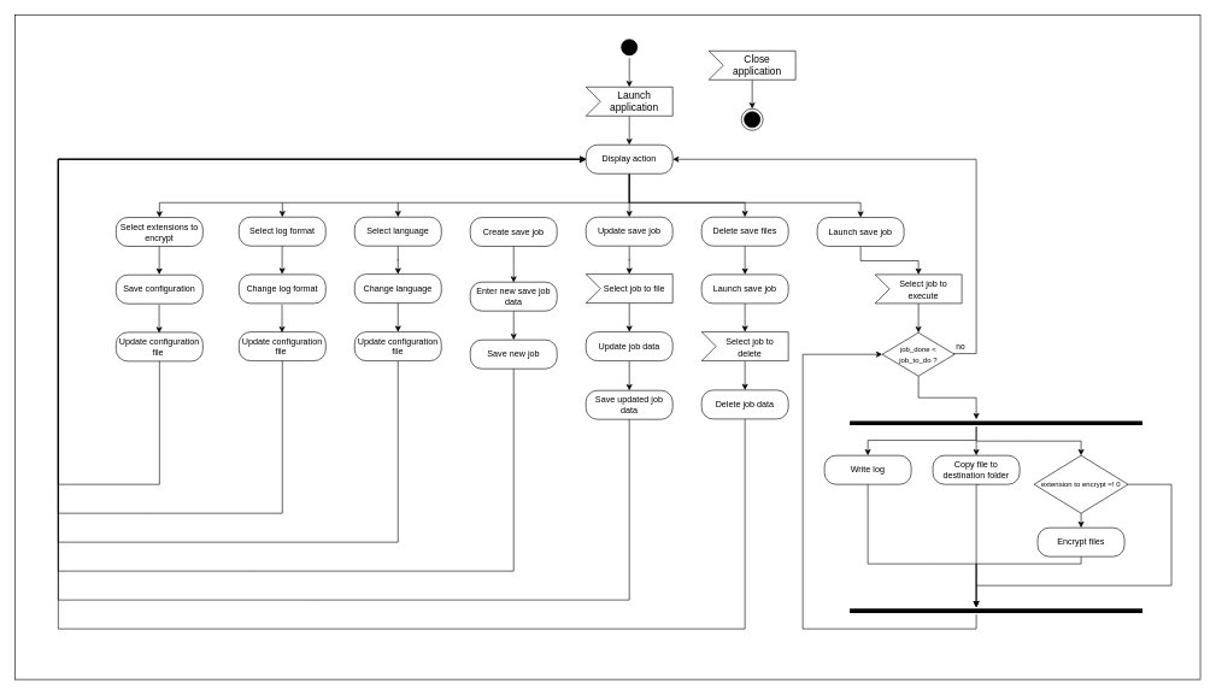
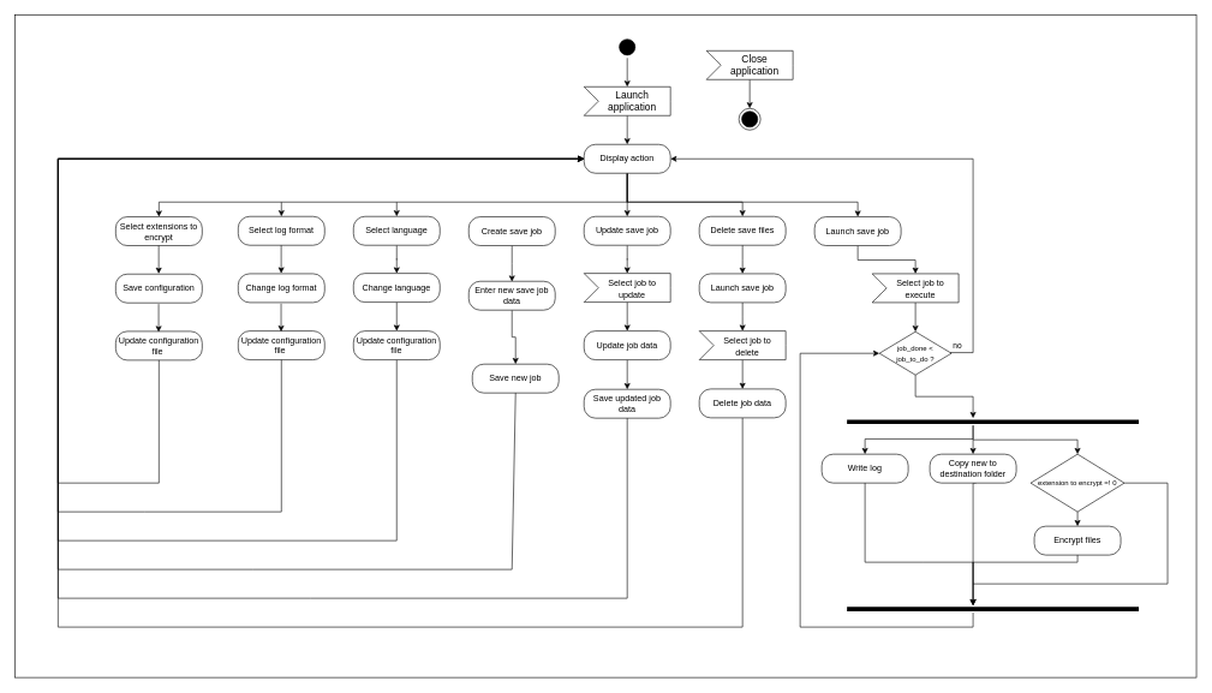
  <mxCell id="0" />
  <mxCell id="1" parent="0" />
  <mxCell id="2" value="" style="rounded=0;whiteSpace=wrap;html=1;" parent="1" vertex="1"><mxGeometry x="20" y="20" width="1640" height="920" as="geometry" /></mxCell>
  <mxCell id="3" style="edgeStyle=orthogonalEdgeStyle;rounded=0;orthogonalLoop=1;jettySize=auto;html=1;" parent="1" source="4" target="27" edge="1"><mxGeometry relative="1" as="geometry" /></mxCell>
  <mxCell id="4" value="" style="ellipse;html=1;shape=startState;fillColor=#000000;strokeColor=#000000;" parent="1" vertex="1"><mxGeometry x="855" y="50" width="30" height="30" as="geometry" /></mxCell>
  <mxCell id="5" value="" style="ellipse;html=1;shape=endState;fillColor=#000000;strokeColor=#000000;" parent="1" vertex="1"><mxGeometry x="1025" y="150" width="30" height="30" as="geometry" /></mxCell>
  <mxCell id="6" style="edgeStyle=orthogonalEdgeStyle;rounded=0;orthogonalLoop=1;jettySize=auto;html=1;entryX=0.5;entryY=0;entryDx=0;entryDy=0;" parent="1" target="16" edge="1"><mxGeometry relative="1" as="geometry"><mxPoint x="870" y="240" as="sourcePoint" /><Array as="points"><mxPoint x="870" y="280" /><mxPoint x="550" y="280" /></Array></mxGeometry></mxCell>
  <mxCell id="7" style="edgeStyle=orthogonalEdgeStyle;rounded=0;orthogonalLoop=1;jettySize=auto;html=1;exitX=0.5;exitY=1;exitDx=0;exitDy=0;" parent="1" source="10" target="12" edge="1"><mxGeometry relative="1" as="geometry"><mxPoint x="870" y="280" as="sourcePoint" /></mxGeometry></mxCell>
  <mxCell id="8" style="edgeStyle=orthogonalEdgeStyle;rounded=0;orthogonalLoop=1;jettySize=auto;html=1;exitX=0.5;exitY=1;exitDx=0;exitDy=0;" parent="1" source="10" target="17" edge="1"><mxGeometry relative="1" as="geometry"><mxPoint x="870" y="280" as="sourcePoint" /><Array as="points"><mxPoint x="870" y="280" /><mxPoint x="1030" y="280" /></Array></mxGeometry></mxCell>
  <mxCell id="9" style="edgeStyle=orthogonalEdgeStyle;rounded=0;orthogonalLoop=1;jettySize=auto;html=1;exitX=0.5;exitY=1;exitDx=0;exitDy=0;" parent="1" source="10" target="19" edge="1"><mxGeometry relative="1" as="geometry"><mxPoint x="870" y="280" as="sourcePoint" /><Array as="points"><mxPoint x="870" y="280" /><mxPoint x="1190" y="280" /></Array></mxGeometry></mxCell>
  <mxCell id="10" value="Display action" style="rounded=1;whiteSpace=wrap;html=1;arcSize=40;fontColor=#000000;fillColor=#ffffff;strokeColor=#000000;" parent="1" vertex="1"><mxGeometry x="810" y="200" width="120" height="40" as="geometry" /></mxCell>
  <mxCell id="11" value="" style="edgeStyle=orthogonalEdgeStyle;rounded=0;orthogonalLoop=1;jettySize=auto;html=1;" parent="1" source="12" target="53" edge="1"><mxGeometry relative="1" as="geometry" /></mxCell>
  <mxCell id="12" value="Update save job" style="rounded=1;whiteSpace=wrap;html=1;arcSize=40;fontColor=#000000;fillColor=#ffffff;strokeColor=#000000;" parent="1" vertex="1"><mxGeometry x="810" y="300" width="120" height="40" as="geometry" /></mxCell>
  <mxCell id="13" style="edgeStyle=orthogonalEdgeStyle;rounded=0;orthogonalLoop=1;jettySize=auto;html=1;" parent="1" source="14" edge="1"><mxGeometry relative="1" as="geometry"><mxPoint x="710" y="390.5" as="targetPoint" /></mxGeometry></mxCell>
  <mxCell id="14" value="Create save job" style="rounded=1;whiteSpace=wrap;html=1;arcSize=40;fontColor=#000000;fillColor=#ffffff;strokeColor=#000000;" parent="1" vertex="1"><mxGeometry x="650" y="300.5" width="120" height="40" as="geometry" /></mxCell>
  <mxCell id="15" style="edgeStyle=orthogonalEdgeStyle;rounded=0;orthogonalLoop=1;jettySize=auto;html=1;strokeColor=#000000;" parent="1" source="16" target="23" edge="1"><mxGeometry relative="1" as="geometry" /></mxCell>
  <mxCell id="16" value="Select language" style="rounded=1;whiteSpace=wrap;html=1;arcSize=40;fontColor=#000000;fillColor=#ffffff;strokeColor=#000000;" parent="1" vertex="1"><mxGeometry x="490" y="300" width="120" height="40" as="geometry" /></mxCell>
  <mxCell id="17" value="Delete save files" style="rounded=1;whiteSpace=wrap;html=1;arcSize=40;fontColor=#000000;fillColor=#ffffff;strokeColor=#000000;" parent="1" vertex="1"><mxGeometry x="970" y="300" width="120" height="40" as="geometry" /></mxCell>
  <mxCell id="18" value="" style="edgeStyle=orthogonalEdgeStyle;rounded=0;orthogonalLoop=1;jettySize=auto;html=1;" parent="1" source="19" target="55" edge="1"><mxGeometry relative="1" as="geometry" /></mxCell>
  <mxCell id="19" value="Launch save job" style="rounded=1;whiteSpace=wrap;html=1;arcSize=40;fontColor=#000000;fillColor=#ffffff;strokeColor=#000000;" parent="1" vertex="1"><mxGeometry x="1130" y="300.5" width="120" height="40" as="geometry" /></mxCell>
  <mxCell id="20" style="edgeStyle=orthogonalEdgeStyle;rounded=0;orthogonalLoop=1;jettySize=auto;html=1;strokeColor=#000000;" parent="1" source="21" target="5" edge="1"><mxGeometry relative="1" as="geometry" /></mxCell>
  <mxCell id="21" value="Close application" style="html=1;shape=mxgraph.infographic.ribbonSimple;notch1=20;notch2=0;align=center;verticalAlign=middle;fontSize=14;fontStyle=0;fillColor=#FFFFFF;flipH=0;spacingRight=0;spacingLeft=14;whiteSpace=wrap;strokeColor=#000000;" parent="1" vertex="1"><mxGeometry x="980" y="70" width="120" height="40" as="geometry" /></mxCell>
  <mxCell id="22" value="" style="edgeStyle=orthogonalEdgeStyle;rounded=0;orthogonalLoop=1;jettySize=auto;html=1;strokeColor=#000000;" parent="1" source="23" target="25" edge="1"><mxGeometry relative="1" as="geometry" /></mxCell>
  <mxCell id="23" value="Change language" style="rounded=1;whiteSpace=wrap;html=1;arcSize=40;fontColor=#000000;fillColor=#ffffff;strokeColor=#000000;" parent="1" vertex="1"><mxGeometry x="490" y="379" width="120" height="40" as="geometry" /></mxCell>
  <mxCell id="24" style="edgeStyle=orthogonalEdgeStyle;rounded=0;orthogonalLoop=1;jettySize=auto;html=1;entryX=0;entryY=0.5;entryDx=0;entryDy=0;strokeColor=#000000;exitX=0.5;exitY=1;exitDx=0;exitDy=0;" parent="1" source="25" target="10" edge="1"><mxGeometry relative="1" as="geometry"><Array as="points"><mxPoint x="550" y="750" /><mxPoint x="80" y="750" /><mxPoint x="80" y="220" /></Array></mxGeometry></mxCell>
  <mxCell id="25" value="Update configuration file" style="rounded=1;whiteSpace=wrap;html=1;arcSize=40;fontColor=#000000;fillColor=#ffffff;strokeColor=#000000;" parent="1" vertex="1"><mxGeometry x="490" y="459" width="120" height="40" as="geometry" /></mxCell>
  <mxCell id="26" style="edgeStyle=orthogonalEdgeStyle;rounded=0;orthogonalLoop=1;jettySize=auto;html=1;" parent="1" source="27" target="10" edge="1"><mxGeometry relative="1" as="geometry" /></mxCell>
  <mxCell id="27" value="Launch application" style="html=1;shape=mxgraph.infographic.ribbonSimple;notch1=20;notch2=0;align=center;verticalAlign=middle;fontSize=14;fontStyle=0;fillColor=#FFFFFF;flipH=0;spacingRight=0;spacingLeft=14;whiteSpace=wrap;strokeColor=#000000;" parent="1" vertex="1"><mxGeometry x="810" y="120" width="120" height="40" as="geometry" /></mxCell>
  <mxCell id="28" style="edgeStyle=orthogonalEdgeStyle;rounded=0;orthogonalLoop=1;jettySize=auto;html=1;" parent="1" source="29" target="48" edge="1"><mxGeometry relative="1" as="geometry"><Array as="points"><mxPoint x="1270" y="550" /><mxPoint x="1350" y="550" /></Array></mxGeometry></mxCell>
  <mxCell id="29" value="&lt;font style=&quot;font-size: 10px;&quot;&gt;job_done &amp;lt;&lt;br&gt;job_to_do ?&lt;/font&gt;" style="rhombus;whiteSpace=wrap;html=1;fontColor=#000000;fillColor=#ffffff;strokeColor=#000000;" parent="1" vertex="1"><mxGeometry x="1220" y="460" width="100" height="60" as="geometry" /></mxCell>
  <mxCell id="30" value="no" style="edgeStyle=orthogonalEdgeStyle;rounded=0;orthogonalLoop=1;jettySize=auto;html=1;entryX=1;entryY=0.5;entryDx=0;entryDy=0;" parent="1" source="29" target="10" edge="1"><mxGeometry x="-0.972" y="9" relative="1" as="geometry"><mxPoint x="1300" y="449" as="targetPoint" /><Array as="points"><mxPoint x="1350" y="489" /><mxPoint x="1350" y="220" /></Array><mxPoint as="offset" /></mxGeometry></mxCell>
  <mxCell id="31" style="edgeStyle=orthogonalEdgeStyle;rounded=0;orthogonalLoop=1;jettySize=auto;html=1;" parent="1" edge="1"><mxGeometry relative="1" as="geometry"><mxPoint x="1354.25" y="670" as="sourcePoint" /><mxPoint x="1350" y="840" as="targetPoint" /><Array as="points"><mxPoint x="1350" y="670" /><mxPoint x="1350" y="830" /></Array></mxGeometry></mxCell>
- <mxCell id="32" value="Copy file to destination folder" style="rounded=1;whiteSpace=wrap;html=1;arcSize=40;fontColor=#000000;fillColor=#ffffff;strokeColor=#000000;" parent="1" vertex="1"><mxGeometry x="1290" y="630" width="120" height="40" as="geometry" /></mxCell>
+ <mxCell id="32" value="Copy new to destination folder" style="rounded=1;whiteSpace=wrap;html=1;arcSize=40;fontColor=#000000;fillColor=#ffffff;strokeColor=#000000;" parent="1" vertex="1"><mxGeometry x="1290" y="630" width="120" height="40" as="geometry" /></mxCell>
  <mxCell id="33" value="Write log" style="rounded=1;whiteSpace=wrap;html=1;arcSize=40;fontColor=#000000;fillColor=#ffffff;strokeColor=#000000;" parent="1" vertex="1"><mxGeometry x="1140" y="630" width="120" height="40" as="geometry" /></mxCell>
  <mxCell id="34" style="edgeStyle=orthogonalEdgeStyle;rounded=0;orthogonalLoop=1;jettySize=auto;html=1;" parent="1" source="35" target="36" edge="1"><mxGeometry relative="1" as="geometry" /></mxCell>
  <mxCell id="35" value="Enter new save job data" style="rounded=1;whiteSpace=wrap;html=1;arcSize=40;fontColor=#000000;fillColor=#ffffff;strokeColor=#000000;" parent="1" vertex="1"><mxGeometry x="650" y="390" width="120" height="40" as="geometry" /></mxCell>
- <mxCell id="36" value="Save new job" style="rounded=1;whiteSpace=wrap;html=1;arcSize=40;fontColor=#000000;fillColor=#ffffff;strokeColor=#000000;" parent="1" vertex="1"><mxGeometry x="650" y="470" width="120" height="40" as="geometry" /></mxCell>
+ <mxCell id="36" value="Save new job" style="rounded=1;whiteSpace=wrap;html=1;arcSize=40;fontColor=#000000;fillColor=#ffffff;strokeColor=#000000;" parent="1" vertex="1"><mxGeometry x="655" y="505" width="120" height="40" as="geometry" /></mxCell>
  <mxCell id="37" value="" style="edgeStyle=orthogonalEdgeStyle;rounded=0;orthogonalLoop=1;jettySize=auto;html=1;" parent="1" source="38" target="52" edge="1"><mxGeometry relative="1" as="geometry" /></mxCell>
  <mxCell id="38" value="Launch save job" style="rounded=1;whiteSpace=wrap;html=1;arcSize=40;fontColor=#000000;fillColor=#ffffff;strokeColor=#000000;" parent="1" vertex="1"><mxGeometry x="970" y="379.5" width="120" height="40" as="geometry" /></mxCell>
  <mxCell id="39" style="edgeStyle=orthogonalEdgeStyle;rounded=0;orthogonalLoop=1;jettySize=auto;html=1;entryX=0.5;entryY=0;entryDx=0;entryDy=0;exitX=0;exitY=0;exitDx=60;exitDy=40;exitPerimeter=0;" parent="1" source="53" target="41" edge="1"><mxGeometry relative="1" as="geometry"><mxPoint x="870" y="419" as="sourcePoint" /></mxGeometry></mxCell>
  <mxCell id="40" style="edgeStyle=orthogonalEdgeStyle;rounded=0;orthogonalLoop=1;jettySize=auto;html=1;" parent="1" source="41" target="42" edge="1"><mxGeometry relative="1" as="geometry" /></mxCell>
  <mxCell id="41" value="Update job data" style="rounded=1;whiteSpace=wrap;html=1;arcSize=40;fontColor=#000000;fillColor=#ffffff;strokeColor=#000000;" parent="1" vertex="1"><mxGeometry x="810" y="459" width="120" height="40" as="geometry" /></mxCell>
  <mxCell id="42" value="Save updated job data" style="rounded=1;whiteSpace=wrap;html=1;arcSize=40;fontColor=#000000;fillColor=#ffffff;strokeColor=#000000;" parent="1" vertex="1"><mxGeometry x="810" y="540" width="120" height="40" as="geometry" /></mxCell>
  <mxCell id="43" style="edgeStyle=orthogonalEdgeStyle;rounded=0;orthogonalLoop=1;jettySize=auto;html=1;entryX=0.5;entryY=0;entryDx=0;entryDy=0;" parent="1" source="17" target="38" edge="1"><mxGeometry relative="1" as="geometry"><mxPoint x="1030" y="370" as="targetPoint" /></mxGeometry></mxCell>
  <mxCell id="44" style="edgeStyle=orthogonalEdgeStyle;rounded=0;orthogonalLoop=1;jettySize=auto;html=1;entryX=0;entryY=0.5;entryDx=0;entryDy=0;" parent="1" source="45" target="10" edge="1"><mxGeometry relative="1" as="geometry"><Array as="points"><mxPoint x="1030" y="870" /><mxPoint x="80" y="870" /><mxPoint x="80" y="220" /></Array></mxGeometry></mxCell>
  <mxCell id="45" value="Delete job data" style="rounded=1;whiteSpace=wrap;html=1;arcSize=40;fontColor=#000000;fillColor=#ffffff;strokeColor=#000000;" parent="1" vertex="1"><mxGeometry x="970" y="539.5" width="120" height="40" as="geometry" /></mxCell>
  <mxCell id="46" style="edgeStyle=orthogonalEdgeStyle;rounded=0;orthogonalLoop=1;jettySize=auto;html=1;entryX=0.5;entryY=0;entryDx=0;entryDy=0;" parent="1" source="48" target="33" edge="1"><mxGeometry relative="1" as="geometry"><Array as="points"><mxPoint x="1350" y="609" /><mxPoint x="1200" y="609" /></Array></mxGeometry></mxCell>
  <mxCell id="47" style="edgeStyle=orthogonalEdgeStyle;rounded=0;orthogonalLoop=1;jettySize=auto;html=1;" parent="1" source="48" target="32" edge="1"><mxGeometry relative="1" as="geometry"><Array as="points"><mxPoint x="1350" y="610" /><mxPoint x="1350" y="610" /></Array></mxGeometry></mxCell>
  <mxCell id="48" value="" style="shape=line;html=1;strokeWidth=6;strokeColor=#000000;" parent="1" vertex="1"><mxGeometry x="1175" y="580" width="405" height="10" as="geometry" /></mxCell>
  <mxCell id="49" style="edgeStyle=orthogonalEdgeStyle;rounded=0;orthogonalLoop=1;jettySize=auto;html=1;entryX=0;entryY=0.5;entryDx=0;entryDy=0;" parent="1" source="50" target="29" edge="1"><mxGeometry relative="1" as="geometry"><mxPoint x="1260" y="700.5" as="sourcePoint" /><mxPoint x="1210" y="490" as="targetPoint" /><Array as="points"><mxPoint x="1350" y="870" /><mxPoint x="1110" y="870" /><mxPoint x="1110" y="490" /></Array></mxGeometry></mxCell>
  <mxCell id="50" value="" style="shape=line;html=1;strokeWidth=6;strokeColor=#000000;" parent="1" vertex="1"><mxGeometry x="1175" y="840" width="405" height="10" as="geometry" /></mxCell>
  <mxCell id="51" value="" style="edgeStyle=orthogonalEdgeStyle;rounded=0;orthogonalLoop=1;jettySize=auto;html=1;" parent="1" source="52" target="45" edge="1"><mxGeometry relative="1" as="geometry" /></mxCell>
  <mxCell id="52" value="&lt;font style=&quot;font-size: 12px;&quot;&gt;Select job to&lt;br&gt;delete&lt;/font&gt;" style="html=1;shape=mxgraph.infographic.ribbonSimple;notch1=20;notch2=0;align=center;verticalAlign=middle;fontSize=14;fontStyle=0;fillColor=#FFFFFF;flipH=0;spacingRight=0;spacingLeft=14;whiteSpace=wrap;strokeColor=#000000;" parent="1" vertex="1"><mxGeometry x="970" y="459" width="120" height="40" as="geometry" /></mxCell>
- <mxCell id="53" value="&lt;font style=&quot;font-size: 12px;&quot;&gt;Select job to file&lt;/font&gt;" style="html=1;shape=mxgraph.infographic.ribbonSimple;notch1=20;notch2=0;align=center;verticalAlign=middle;fontSize=14;fontStyle=0;fillColor=#FFFFFF;flipH=0;spacingRight=0;spacingLeft=14;whiteSpace=wrap;strokeColor=#000000;" parent="1" vertex="1"><mxGeometry x="810" y="379" width="120" height="40" as="geometry" /></mxCell>
+ <mxCell id="53" value="&lt;font style=&quot;font-size: 12px;&quot;&gt;Select job to update&lt;/font&gt;" style="html=1;shape=mxgraph.infographic.ribbonSimple;notch1=20;notch2=0;align=center;verticalAlign=middle;fontSize=14;fontStyle=0;fillColor=#FFFFFF;flipH=0;spacingRight=0;spacingLeft=14;whiteSpace=wrap;strokeColor=#000000;" parent="1" vertex="1"><mxGeometry x="810" y="379" width="120" height="40" as="geometry" /></mxCell>
  <mxCell id="54" value="" style="edgeStyle=orthogonalEdgeStyle;rounded=0;orthogonalLoop=1;jettySize=auto;html=1;" parent="1" source="55" target="29" edge="1"><mxGeometry relative="1" as="geometry" /></mxCell>
  <mxCell id="55" value="&lt;font style=&quot;font-size: 12px;&quot;&gt;Select job to execute&lt;/font&gt;" style="html=1;shape=mxgraph.infographic.ribbonSimple;notch1=20;notch2=0;align=center;verticalAlign=middle;fontSize=14;fontStyle=0;fillColor=#FFFFFF;flipH=0;spacingRight=0;spacingLeft=14;whiteSpace=wrap;strokeColor=#000000;" parent="1" vertex="1"><mxGeometry x="1210" y="379.5" width="120" height="40" as="geometry" /></mxCell>
  <mxCell id="56" value="Select log format" style="rounded=1;whiteSpace=wrap;html=1;arcSize=40;fontColor=#000000;fillColor=#ffffff;strokeColor=#000000;" parent="1" vertex="1"><mxGeometry x="330" y="300" width="120" height="40" as="geometry" /></mxCell>
  <mxCell id="57" value="" style="endArrow=classic;html=1;rounded=0;" parent="1" target="56" edge="1"><mxGeometry width="50" height="50" relative="1" as="geometry"><mxPoint x="550" y="280" as="sourcePoint" /><mxPoint x="510" y="300" as="targetPoint" /><Array as="points"><mxPoint x="390" y="280" /></Array></mxGeometry></mxCell>
  <mxCell id="58" value="Change log format" style="rounded=1;whiteSpace=wrap;html=1;arcSize=40;fontColor=#000000;fillColor=#ffffff;strokeColor=#000000;" parent="1" vertex="1"><mxGeometry x="330" y="379.5" width="120" height="40" as="geometry" /></mxCell>
  <mxCell id="59" value="Update configuration file&amp;nbsp;" style="rounded=1;whiteSpace=wrap;html=1;arcSize=40;fontColor=#000000;fillColor=#ffffff;strokeColor=#000000;" parent="1" vertex="1"><mxGeometry x="330" y="459" width="120" height="40" as="geometry" /></mxCell>
  <mxCell id="60" style="edgeStyle=orthogonalEdgeStyle;rounded=0;orthogonalLoop=1;jettySize=auto;html=1;strokeColor=#000000;" parent="1" edge="1"><mxGeometry relative="1" as="geometry"><mxPoint x="389.71" y="340" as="sourcePoint" /><mxPoint x="389.71" y="379" as="targetPoint" /></mxGeometry></mxCell>
  <mxCell id="61" style="edgeStyle=orthogonalEdgeStyle;rounded=0;orthogonalLoop=1;jettySize=auto;html=1;strokeColor=#000000;" parent="1" edge="1"><mxGeometry relative="1" as="geometry"><mxPoint x="389.58" y="421" as="sourcePoint" /><mxPoint x="389.58" y="460" as="targetPoint" /></mxGeometry></mxCell>
  <mxCell id="62" value="" style="endArrow=classic;html=1;rounded=0;exitX=0.5;exitY=1;exitDx=0;exitDy=0;entryX=0;entryY=0.5;entryDx=0;entryDy=0;" parent="1" edge="1" source="59"><mxGeometry width="50" height="50" relative="1" as="geometry"><mxPoint x="400" y="499" as="sourcePoint" /><mxPoint x="810" y="220" as="targetPoint" /><Array as="points"><mxPoint x="390" y="710" /><mxPoint x="200" y="710" /><mxPoint x="80" y="710" /><mxPoint x="80" y="470" /><mxPoint x="80" y="220" /></Array></mxGeometry></mxCell>
  <mxCell id="63" value="Select extensions to encrypt" style="rounded=1;whiteSpace=wrap;html=1;arcSize=40;fontColor=#000000;fillColor=#ffffff;strokeColor=#000000;" vertex="1" parent="1"><mxGeometry x="160" y="300.5" width="120" height="40" as="geometry" /></mxCell>
  <mxCell id="64" value="Save configuration" style="rounded=1;whiteSpace=wrap;html=1;arcSize=40;fontColor=#000000;fillColor=#ffffff;strokeColor=#000000;" vertex="1" parent="1"><mxGeometry x="160" y="380" width="120" height="40" as="geometry" /></mxCell>
  <mxCell id="65" value="Update configuration file&amp;nbsp;" style="rounded=1;whiteSpace=wrap;html=1;arcSize=40;fontColor=#000000;fillColor=#ffffff;strokeColor=#000000;" vertex="1" parent="1"><mxGeometry x="160" y="459.5" width="120" height="40" as="geometry" /></mxCell>
  <mxCell id="66" style="edgeStyle=orthogonalEdgeStyle;rounded=0;orthogonalLoop=1;jettySize=auto;html=1;strokeColor=#000000;" edge="1" parent="1"><mxGeometry relative="1" as="geometry"><mxPoint x="219.71" y="340.5" as="sourcePoint" /><mxPoint x="219.71" y="379.5" as="targetPoint" /></mxGeometry></mxCell>
  <mxCell id="67" style="edgeStyle=orthogonalEdgeStyle;rounded=0;orthogonalLoop=1;jettySize=auto;html=1;strokeColor=#000000;" edge="1" parent="1"><mxGeometry relative="1" as="geometry"><mxPoint x="219.58" y="421.5" as="sourcePoint" /><mxPoint x="219.58" y="460.5" as="targetPoint" /></mxGeometry></mxCell>
  <mxCell id="68" value="" style="endArrow=classic;html=1;rounded=0;entryX=0.5;entryY=0;entryDx=0;entryDy=0;" edge="1" parent="1" target="63"><mxGeometry width="50" height="50" relative="1" as="geometry"><mxPoint x="390" y="280" as="sourcePoint" /><mxPoint x="780" y="360" as="targetPoint" /><Array as="points"><mxPoint x="220" y="280" /></Array></mxGeometry></mxCell>
  <mxCell id="69" value="" style="group" vertex="1" connectable="0" parent="1"><mxGeometry x="80" y="220" width="140" height="450" as="geometry" /></mxCell>
  <mxCell id="70" value="" style="endArrow=none;html=1;rounded=0;exitX=0.5;exitY=1;exitDx=0;exitDy=0;" edge="1" parent="69" source="65"><mxGeometry width="50" height="50" relative="1" as="geometry"><mxPoint x="933.333" y="185.87" as="sourcePoint" /><mxPoint x="140" y="450.0" as="targetPoint" /></mxGeometry></mxCell>
  <mxCell id="71" value="" style="endArrow=none;html=1;rounded=0;" edge="1" parent="69"><mxGeometry width="50" height="50" relative="1" as="geometry"><mxPoint x="140" y="450.0" as="sourcePoint" /><mxPoint y="450.0" as="targetPoint" /></mxGeometry></mxCell>
  <mxCell id="72" value="" style="endArrow=none;html=1;rounded=0;" edge="1" parent="69"><mxGeometry width="50" height="50" relative="1" as="geometry"><mxPoint y="450.0" as="sourcePoint" /><mxPoint as="targetPoint" /></mxGeometry></mxCell>
  <mxCell id="73" value="Encrypt files" style="rounded=1;whiteSpace=wrap;html=1;arcSize=40;fontColor=#000000;fillColor=#ffffff;strokeColor=#000000;" vertex="1" parent="1"><mxGeometry x="1435" y="730" width="120" height="40" as="geometry" /></mxCell>
  <mxCell id="74" value="&lt;span style=&quot;font-size: 10px;&quot;&gt;extension to encrypt =! 0&lt;/span&gt;" style="rhombus;whiteSpace=wrap;html=1;fontColor=#000000;fillColor=#ffffff;strokeColor=#000000;" vertex="1" parent="1"><mxGeometry x="1430" y="630" width="130" height="80" as="geometry" /></mxCell>
  <mxCell id="75" value="" style="endArrow=classic;html=1;rounded=0;exitX=0.5;exitY=1;exitDx=0;exitDy=0;entryX=0;entryY=0.5;entryDx=0;entryDy=0;" edge="1" parent="1" source="42" target="10"><mxGeometry width="50" height="50" relative="1" as="geometry"><mxPoint x="640" y="570" as="sourcePoint" /><mxPoint x="210" y="230" as="targetPoint" /><Array as="points"><mxPoint x="870" y="830" /><mxPoint x="430" y="830" /><mxPoint x="80" y="830" /><mxPoint x="80" y="540" /><mxPoint x="80" y="220" /></Array></mxGeometry></mxCell>
  <mxCell id="76" value="" style="endArrow=classic;html=1;rounded=0;exitX=0.5;exitY=1;exitDx=0;exitDy=0;entryX=0;entryY=0.5;entryDx=0;entryDy=0;" edge="1" parent="1" source="36" target="10"><mxGeometry width="50" height="50" relative="1" as="geometry"><mxPoint x="640" y="570" as="sourcePoint" /><mxPoint x="200" y="230" as="targetPoint" /><Array as="points"><mxPoint x="710" y="790" /><mxPoint x="350" y="790" /><mxPoint x="80" y="790" /><mxPoint x="80" y="520" /><mxPoint x="80" y="220" /></Array></mxGeometry></mxCell>
  <mxCell id="77" value="" style="endArrow=classic;html=1;rounded=0;exitX=0.5;exitY=1;exitDx=0;exitDy=0;entryX=0.5;entryY=0;entryDx=0;entryDy=0;" edge="1" parent="1" source="74" target="73"><mxGeometry width="50" height="50" relative="1" as="geometry"><mxPoint x="875" y="490" as="sourcePoint" /><mxPoint x="925" y="440" as="targetPoint" /></mxGeometry></mxCell>
  <mxCell id="78" value="" style="endArrow=classic;html=1;rounded=0;entryX=0.5;entryY=0;entryDx=0;entryDy=0;" edge="1" parent="1" target="74"><mxGeometry width="50" height="50" relative="1" as="geometry"><mxPoint x="1350" y="610" as="sourcePoint" /><mxPoint x="925" y="440" as="targetPoint" /><Array as="points"><mxPoint x="1385" y="610" /><mxPoint x="1425" y="610" /><mxPoint x="1495" y="610" /></Array></mxGeometry></mxCell>
  <mxCell id="79" value="" style="endArrow=classic;html=1;rounded=0;exitX=0.5;exitY=1;exitDx=0;exitDy=0;" edge="1" parent="1" source="33"><mxGeometry width="50" height="50" relative="1" as="geometry"><mxPoint x="1205" y="800" as="sourcePoint" /><mxPoint x="1350" y="840" as="targetPoint" /><Array as="points"><mxPoint x="1200" y="780" /><mxPoint x="1280" y="780" /><mxPoint x="1350" y="780" /></Array></mxGeometry></mxCell>
  <mxCell id="80" value="" style="endArrow=classic;html=1;rounded=0;exitX=0.5;exitY=1;exitDx=0;exitDy=0;" edge="1" parent="1" source="73"><mxGeometry width="50" height="50" relative="1" as="geometry"><mxPoint x="1285" y="840" as="sourcePoint" /><mxPoint x="1350" y="840" as="targetPoint" /><Array as="points"><mxPoint x="1495" y="780" /><mxPoint x="1350" y="780" /></Array></mxGeometry></mxCell>
  <mxCell id="81" value="" style="endArrow=none;html=1;rounded=0;entryX=1;entryY=0.5;entryDx=0;entryDy=0;" edge="1" parent="1" target="74"><mxGeometry width="50" height="50" relative="1" as="geometry"><mxPoint x="1350" y="810" as="sourcePoint" /><mxPoint x="1250" y="690" as="targetPoint" /><Array as="points"><mxPoint x="1620" y="810" /><mxPoint x="1620" y="670" /></Array></mxGeometry></mxCell>
